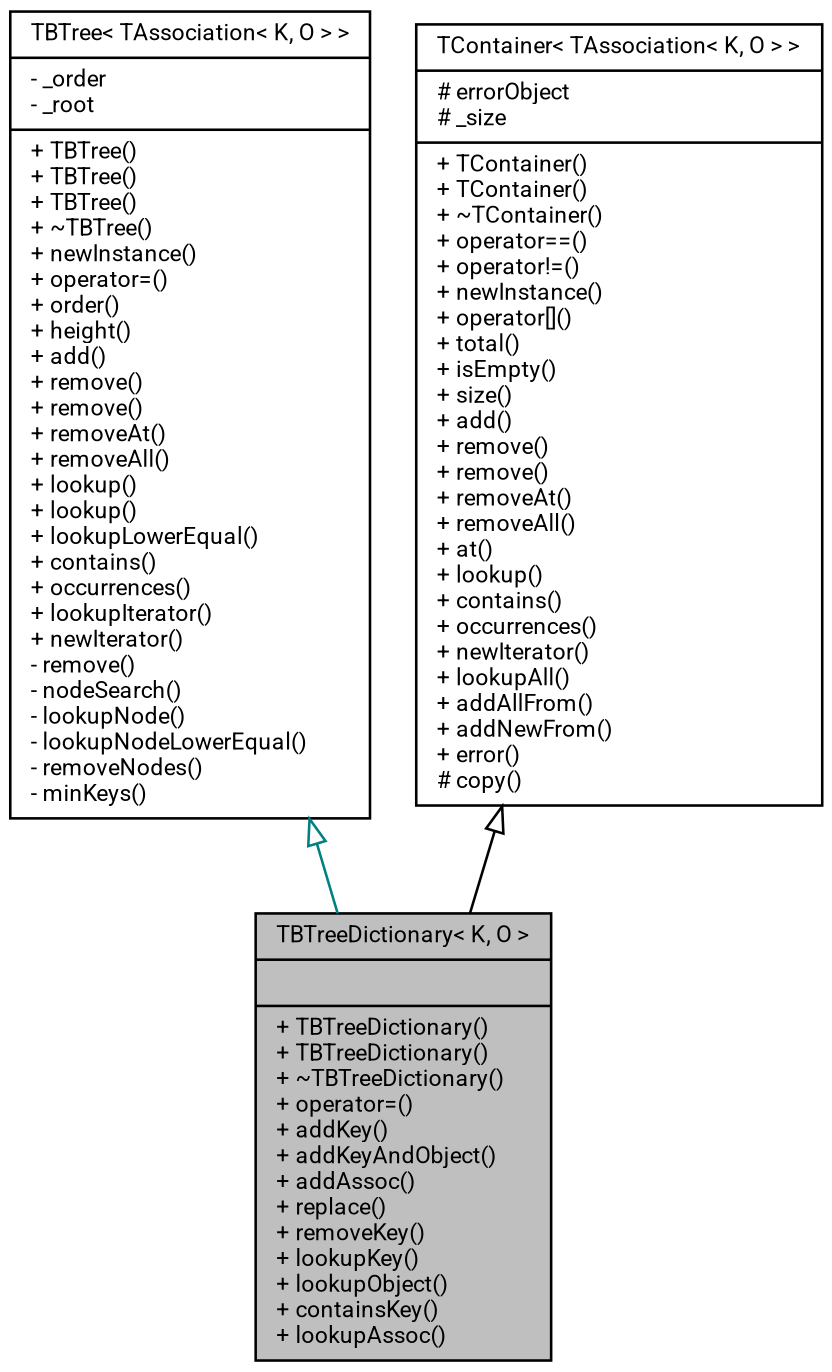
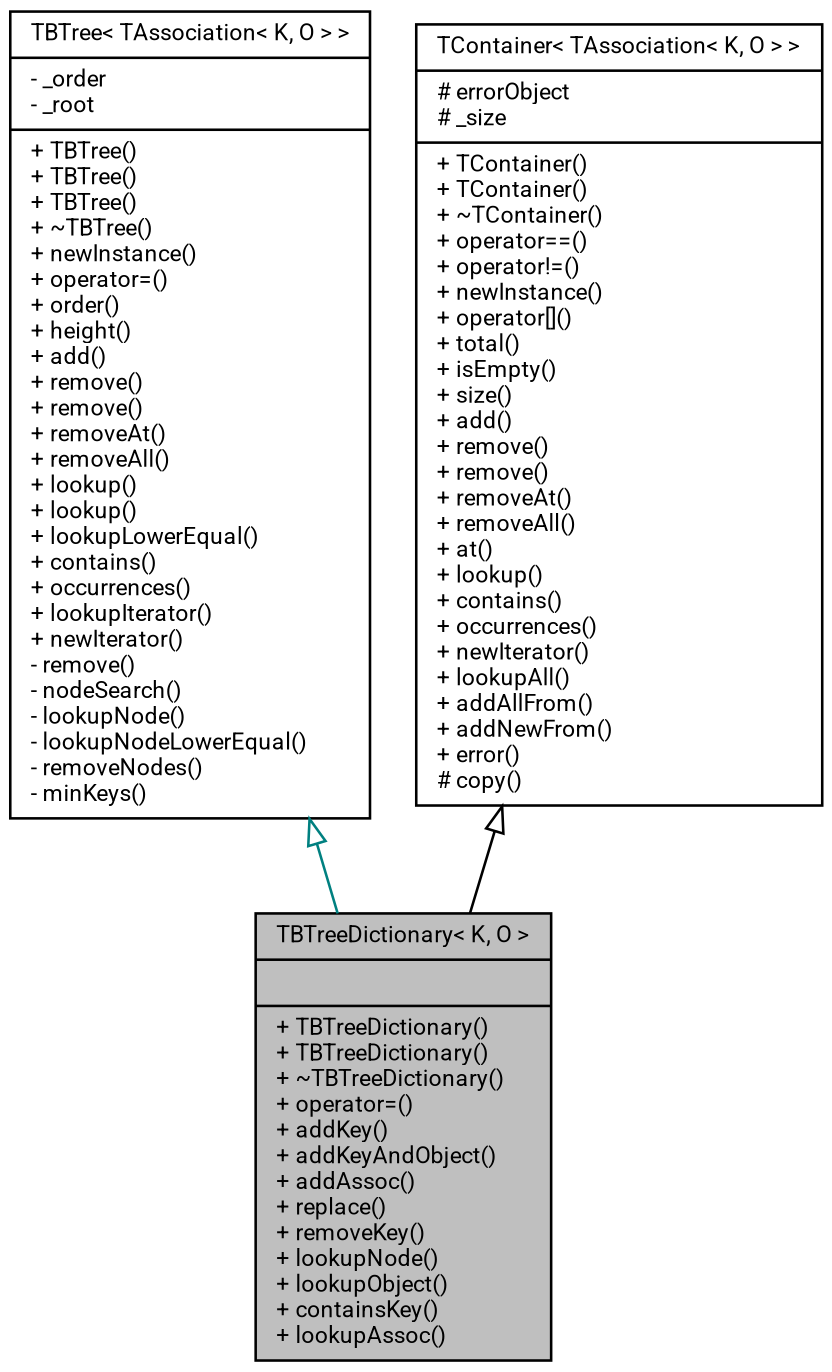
  digraph {
    fontname=Roboto
    node [color=black fontname=Roboto fontsize=9 shape=record]
    edge [arrowtail=empty dir=back fontname=Roboto fontsize=9 labelfontname=Arial labelfontsize=9 style=solid]
-   n1 [fillcolor=grey75 fontcolor=black height=0.2 label="{TBTreeDictionary\< K, O \>\n||+ TBTreeDictionary()\l+ TBTreeDictionary()\l+ ~TBTreeDictionary()\l+ operator=()\l+ addKey()\l+ addKeyAndObject()\l+ addAssoc()\l+ replace()\l+ removeKey()\l+ lookupKey()\l+ lookupObject()\l+ containsKey()\l+ lookupAssoc()\l}" style=filled width=0.4]
+   n1 [fillcolor=grey75 fontcolor=black height=0.2 label="{TBTreeDictionary\< K, O \>\n||+ TBTreeDictionary()\l+ TBTreeDictionary()\l+ ~TBTreeDictionary()\l+ operator=()\l+ addKey()\l+ addKeyAndObject()\l+ addAssoc()\l+ replace()\l+ removeKey()\l+ lookupNode()\l+ lookupObject()\l+ containsKey()\l+ lookupAssoc()\l}" style=filled width=0.4]
    n2 [height=0.2 label="{TBTree\< TAssociation\< K, O \> \>\n|- _order\l- _root\l|+ TBTree()\l+ TBTree()\l+ TBTree()\l+ ~TBTree()\l+ newInstance()\l+ operator=()\l+ order()\l+ height()\l+ add()\l+ remove()\l+ remove()\l+ removeAt()\l+ removeAll()\l+ lookup()\l+ lookup()\l+ lookupLowerEqual()\l+ contains()\l+ occurrences()\l+ lookupIterator()\l+ newIterator()\l- remove()\l- nodeSearch()\l- lookupNode()\l- lookupNodeLowerEqual()\l- removeNodes()\l- minKeys()\l}" width=0.4]
    n3 [height=0.2 label="{TContainer\< TAssociation\< K, O \> \>\n|# errorObject\l# _size\l|+ TContainer()\l+ TContainer()\l+ ~TContainer()\l+ operator==()\l+ operator!=()\l+ newInstance()\l+ operator[]()\l+ total()\l+ isEmpty()\l+ size()\l+ add()\l+ remove()\l+ remove()\l+ removeAt()\l+ removeAll()\l+ at()\l+ lookup()\l+ contains()\l+ occurrences()\l+ newIterator()\l+ lookupAll()\l+ addAllFrom()\l+ addNewFrom()\l+ error()\l# copy()\l}" width=0.4]
    n2 -> n1 [color=teal]
    n3 -> n1 [color=black]
  }
